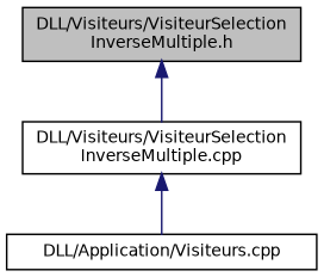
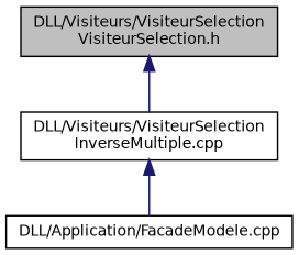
  digraph {
    node [color=black fillcolor=white fontname=Helvetica fontsize=10 shape=record style=filled]
    edge [color=midnightblue dir=back fontname=Helvetica fontsize=10 labelfontname=Helvetica labelfontsize=10 style=solid]
-   n1 [fillcolor=grey75 fontcolor=black height=0.2 label="DLL/Visiteurs/VisiteurSelection\lInverseMultiple.h" width=0.4]
+   n1 [fillcolor=grey75 fontcolor=black height=0.2 label="DLL/Visiteurs/VisiteurSelection\lVisiteurSelection.h" width=0.4]
    n2 [height=0.2 label="DLL/Visiteurs/VisiteurSelection\lInverseMultiple.cpp" width=0.4]
-   n3 [height=0.2 label="DLL/Application/Visiteurs.cpp" width=0.4]
+   n3 [height=0.2 label="DLL/Application/FacadeModele.cpp" width=0.4]
    n1 -> n2
    n2 -> n3
  }
